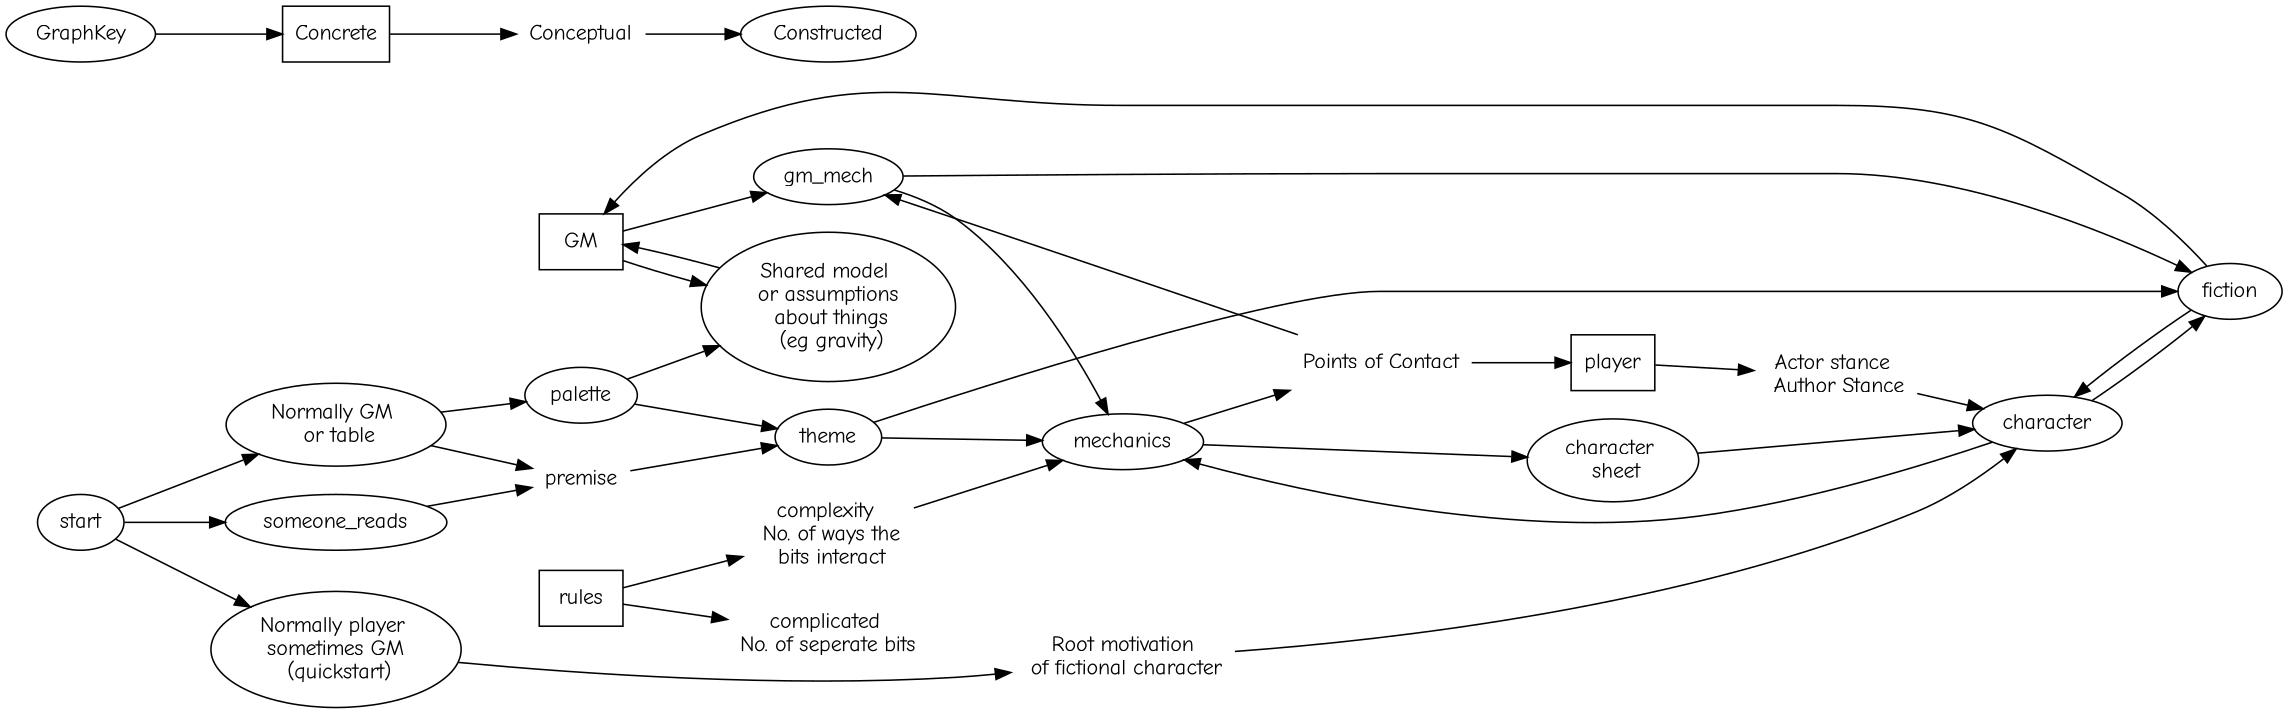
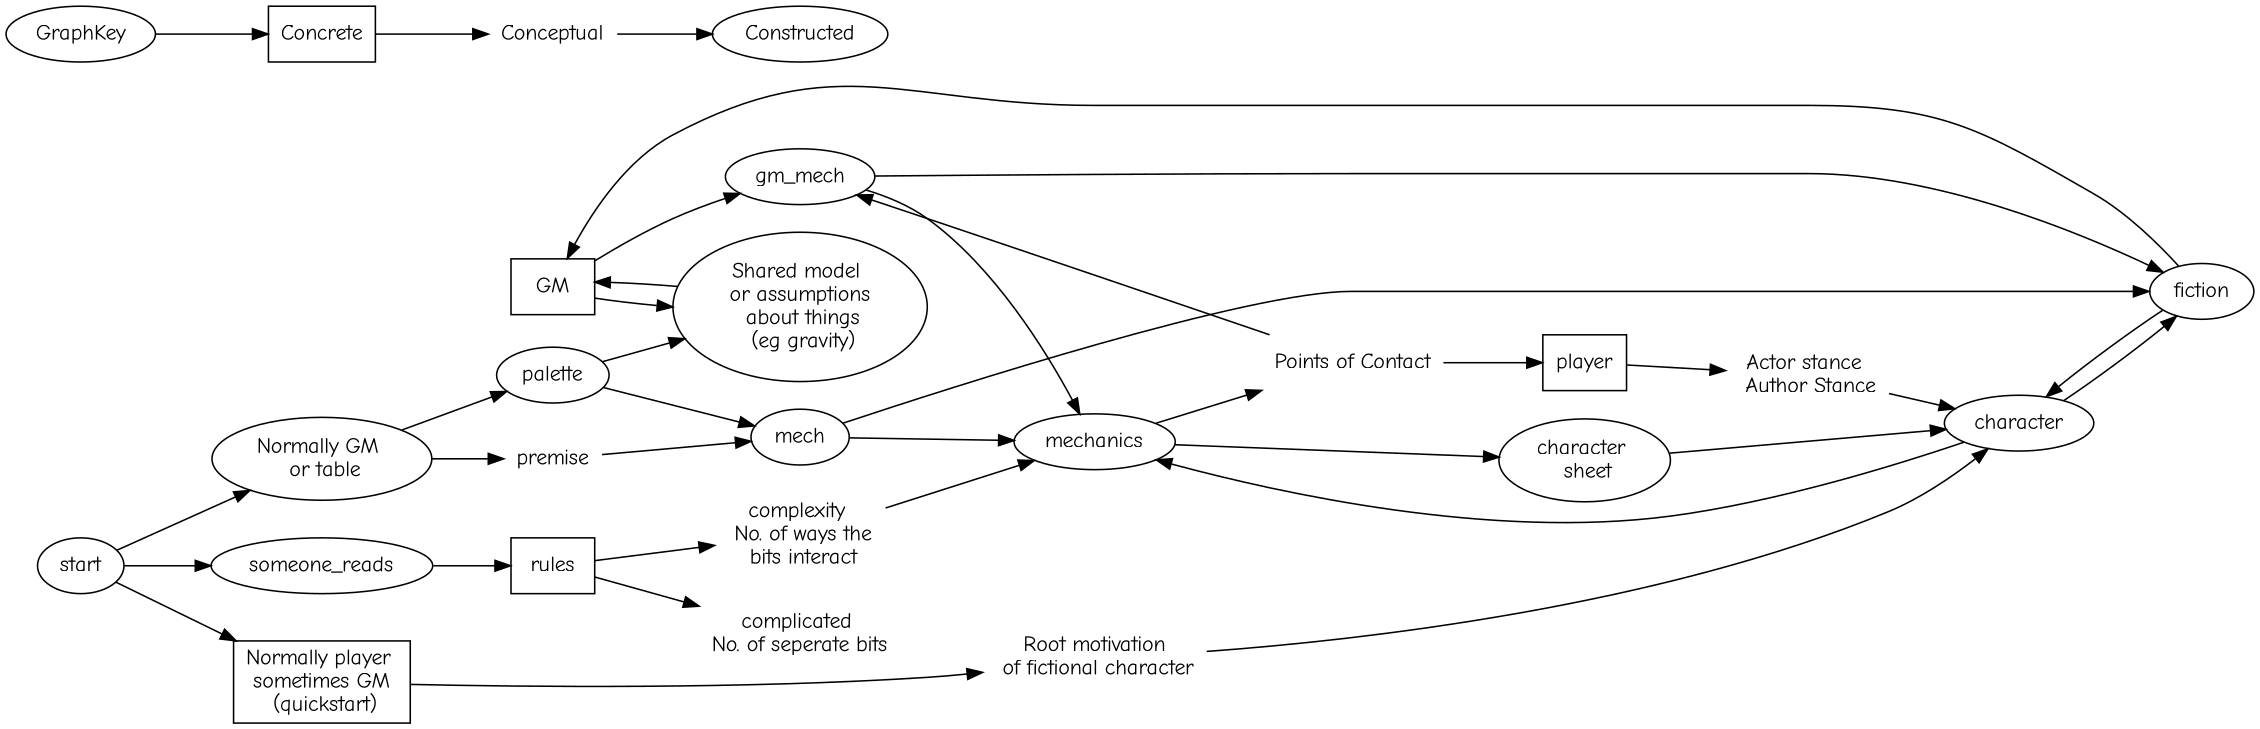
  digraph {
    fontname="Comic Neue"
    overalp=false
    rankdir=LR
    splines=true
    node [fontname="Comic Neue"]
    edge [fontname="Comic Neue"]
    GM [shape=box]
    player [shape=box]
    rules [shape=box]
    Concrete [shape=box]
    premise [shape=plaintext]
    n6 [label="complexity &#92;n No. of ways the&#92;n bits interact" shape=plaintext]
    n7 [label="complicated &#92;nNo. of seperate bits" shape=plaintext]
    n8 [label="Points of Contact" shape=plaintext]
    n9 [label="Root motivation&#92;n of fictional character" shape=plaintext]
    n10 [label="Actor stance &#92;n Author Stance" shape=plaintext]
    Conceptual [shape=plaintext]
    n12 [label="Shared model &#92;n or assumptions &#92;n about things&#92;n (eg gravity)"]
    gm_mech
-   theme
+   theme [label=mech]
    mechanics
    character
    Constructed
    fiction
    n19 [label="character &#92;n sheet"]
    n20 [label="Normally GM &#92;n or table"]
    palette
-   n22 [label="Normally player &#92;n sometimes GM &#92;n (quickstart)"]
+   n22 [label="Normally player &#92;n sometimes GM &#92;n (quickstart)" shape=box]
    start
    someone_reads
    GraphKey
    subgraph sub_1 {
      GM
      player
      rules
      Concrete
    }
    subgraph sub_2 {
      premise
      n6
      n7
      n8
      n9
      n10
      Conceptual
    }
    GM -> n12
    GM -> gm_mech
    player -> n10
    rules -> n6
    rules -> n7
    Concrete -> Conceptual
    premise -> theme
    n6 -> mechanics
    n8 -> player
    n8 -> gm_mech
    n9 -> character
    n10 -> character
    Conceptual -> Constructed
    n12 -> GM
    gm_mech -> mechanics
    gm_mech -> fiction
    theme -> mechanics
    theme -> fiction
    mechanics -> n8
    mechanics -> n19
    character -> mechanics
    character -> fiction
    fiction -> GM
    fiction -> character
    n19 -> character
    n20 -> premise
    n20 -> palette
    palette -> n12
    palette -> theme
    n22 -> n9
    start -> n20
    start -> n22
    start -> someone_reads
-   someone_reads -> premise
+   someone_reads -> rules
    GraphKey -> Concrete
  }
